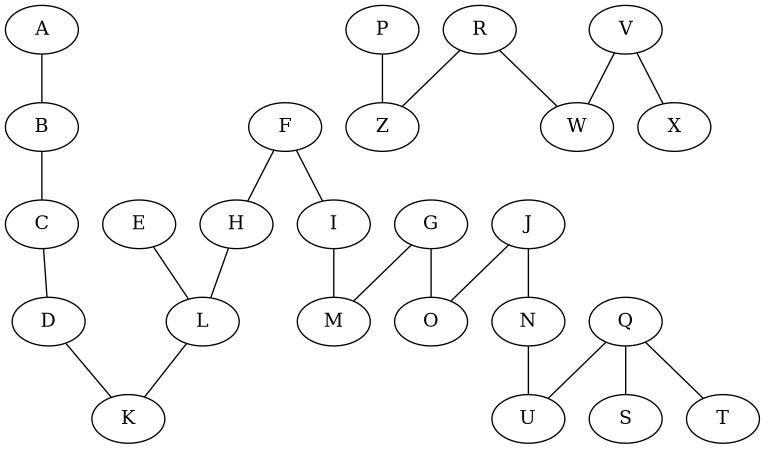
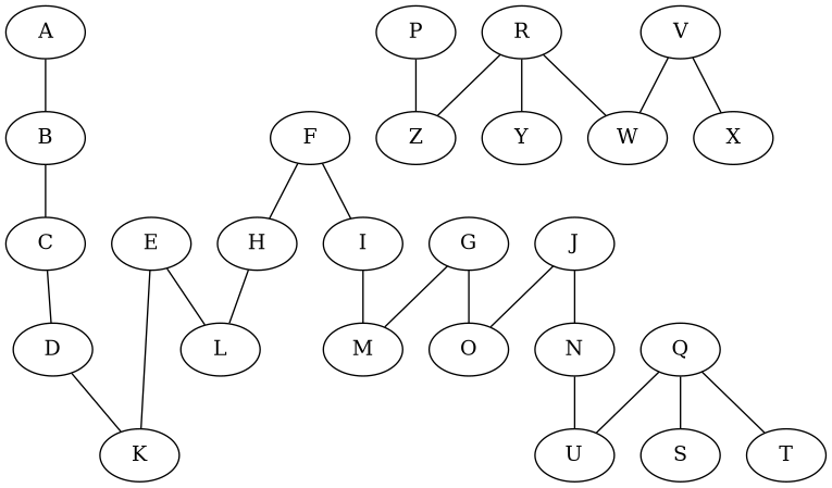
  graph {
    A
    B
    C
    D
    K
    E
    L
    F
    H
    I
    M
    G
    O
    J
    N
    U
    P
    Z
    Q
    S
    T
    R
    W
+   Y
    V
    X
    A -- B
    B -- C
    C -- D
    D -- K
-   L -- K
+   E -- K
    E -- L
    F -- H
    F -- I
    H -- L
    I -- M
    G -- M
    G -- O
    J -- O
    J -- N
    N -- U
    P -- Z
    Q -- U
    Q -- S
    Q -- T
    R -- Z
    R -- W
+   R -- Y
    V -- W
    V -- X
  }
